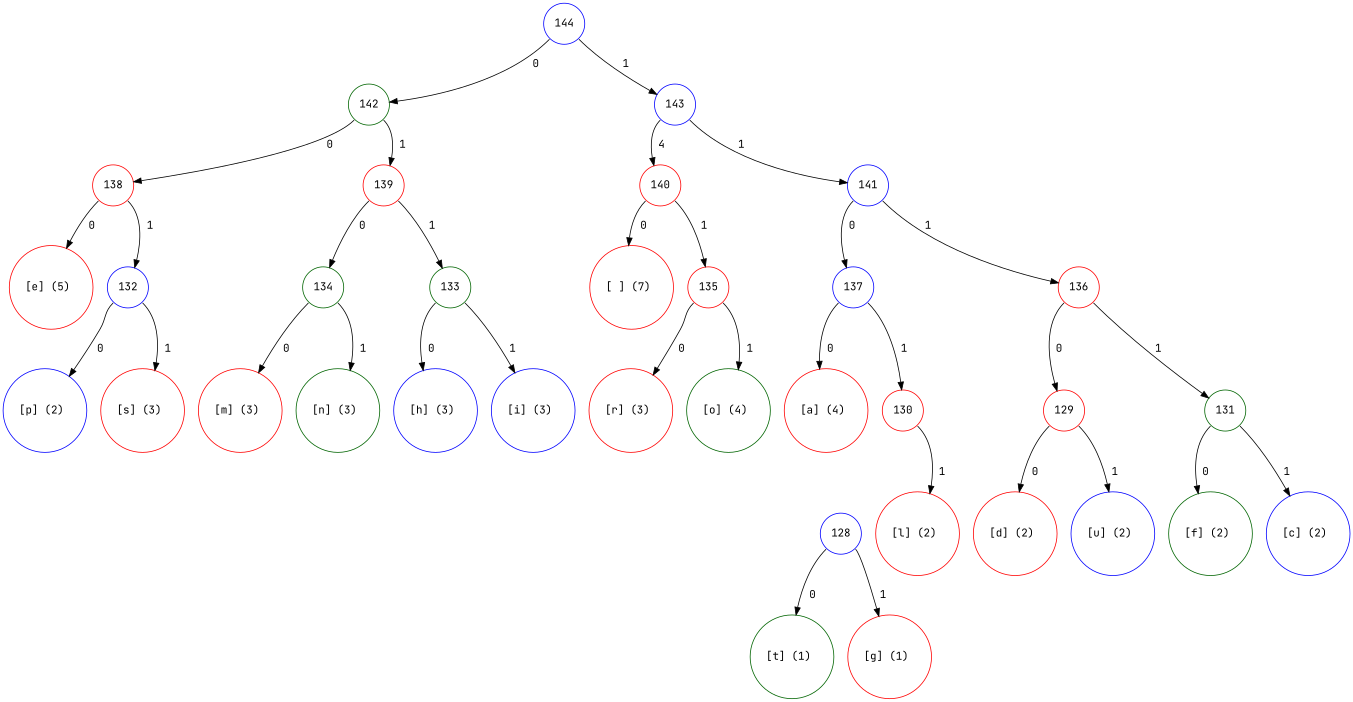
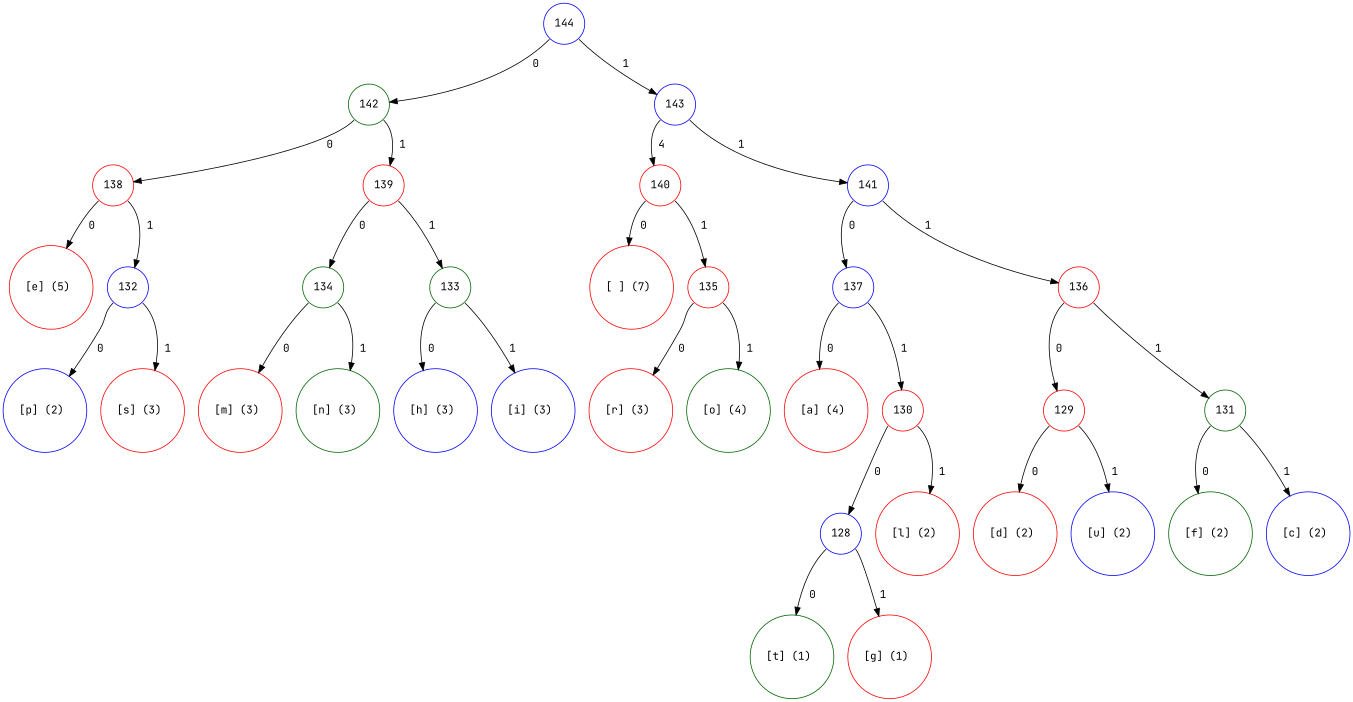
  digraph {
    fontname="JetBrains Mono"
    node [color=red fontname="JetBrains Mono" shape=circle]
    edge [fontname="JetBrains Mono" tailport=sw]
    n1 [color=darkgreen label=142 width=0.5]
    n2 [label=138 width=0.5]
    n3 [label=139 width=0.5]
    144 [color=blue width=0.5]
    n5 [color=blue label=143 width=0.5]
    n6 [label=140 width=0.5]
    n7 [color=blue label=141 width=0.5]
    n8 [label="[e] (5) " width=0.5]
    n9 [color=blue label=132 width=0.5]
    n10 [color=darkgreen label=133 width=0.5]
    n11 [color=darkgreen label=134 width=0.5]
    n12 [color=blue label="[p] (2) " width=0.5]
    n13 [label="[s] (3) " width=0.5]
    n14 [color=blue label="[h] (3) " width=0.5]
    n15 [color=blue label="[i] (3) " width=0.5]
    n16 [label="[m] (3) " width=0.5]
    n17 [color=darkgreen label="[n] (3) " width=0.5]
    n18 [label="[ ] (7) " width=0.5]
    n19 [label=135 width=0.5]
    n20 [label=136 width=0.5]
    n21 [color=blue label=137 width=0.5]
    n22 [color=darkgreen label="[o] (4) " width=0.5]
    n23 [label="[r] (3) " width=0.5]
    n24 [label=129 width=0.5]
    n25 [color=darkgreen label=131 width=0.5]
    n26 [label="[a] (4) " width=0.5]
    n27 [label=130 width=0.5]
    n28 [label="[d] (2) " width=0.5]
    n29 [color=blue label="[u] (2) " width=0.5]
    n30 [color=blue label="[c] (2) " width=0.5]
    n31 [color=darkgreen label="[f] (2) " width=0.5]
    n32 [label="[l] (2) " width=0.5]
    n33 [color=blue label=128 width=0.5]
    n34 [label="[g] (1) " width=0.5]
    n35 [color=darkgreen label="[t] (1) " width=0.5]
    n1 -> n2 [label=" 0"]
    n1 -> n3 [label=" 1" tailport=se]
    n2 -> n8 [label=" 0"]
    n2 -> n9 [label=" 1" tailport=se]
    n3 -> n10 [label=" 1" tailport=se]
    n3 -> n11 [label=" 0"]
    144 -> n1 [label=" 0"]
    144 -> n5 [label=" 1" tailport=se]
    n5 -> n6 [label=" 4"]
    n5 -> n7 [label=" 1" tailport=se]
    n6 -> n18 [label=" 0"]
    n6 -> n19 [label=" 1" tailport=se]
    n7 -> n20 [label=" 1" tailport=se]
    n7 -> n21 [label=" 0"]
    n9 -> n12 [label=" 0"]
    n9 -> n13 [label=" 1" tailport=se]
    n10 -> n14 [label=" 0"]
    n10 -> n15 [label=" 1" tailport=se]
    n11 -> n16 [label=" 0"]
    n11 -> n17 [label=" 1" tailport=se]
    n19 -> n22 [label=" 1" tailport=se]
    n19 -> n23 [label=" 0"]
    n20 -> n24 [label=" 0"]
    n20 -> n25 [label=" 1" tailport=se]
    n21 -> n26 [label=" 0"]
    n21 -> n27 [label=" 1" tailport=se]
    n24 -> n28 [label=" 0"]
    n24 -> n29 [label=" 1" tailport=se]
    n25 -> n30 [label=" 1" tailport=se]
    n25 -> n31 [label=" 0"]
    n27 -> n32 [label=" 1" tailport=se]
+   n27 -> n33 [label=" 0"]
    n33 -> n34 [label=" 1" tailport=se]
    n33 -> n35 [label=" 0"]
  }
